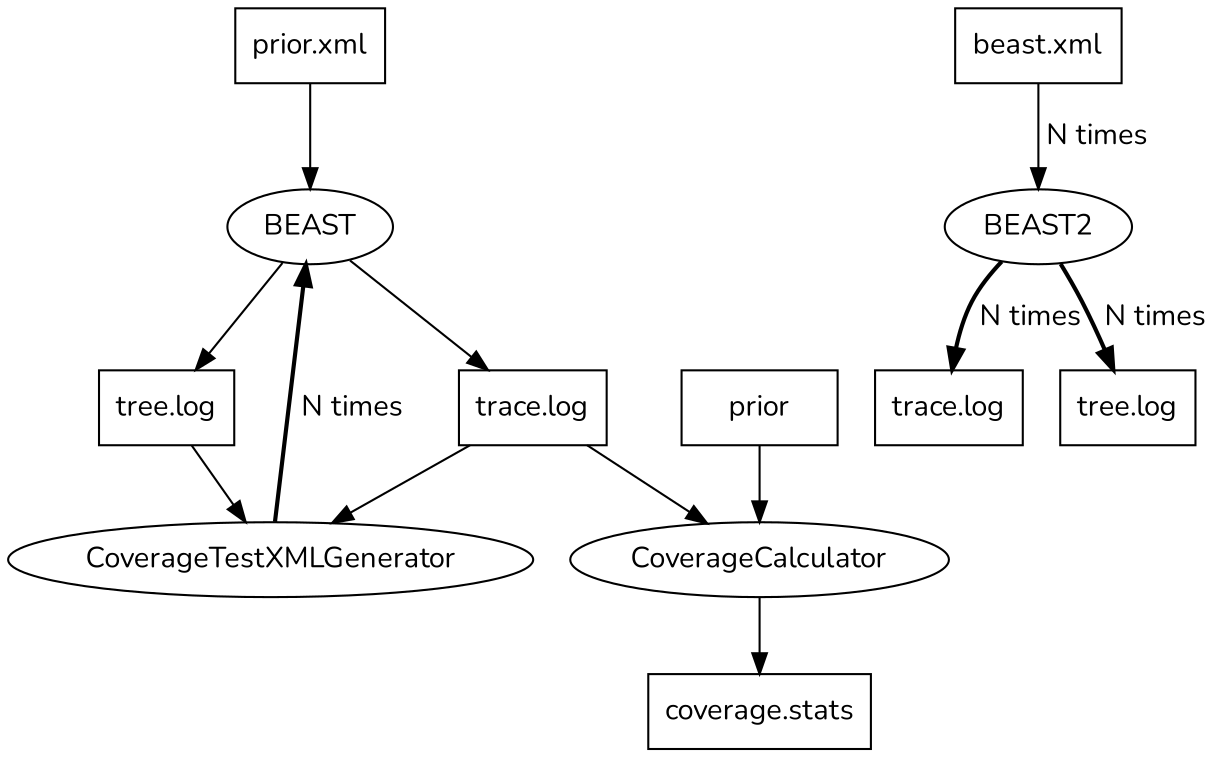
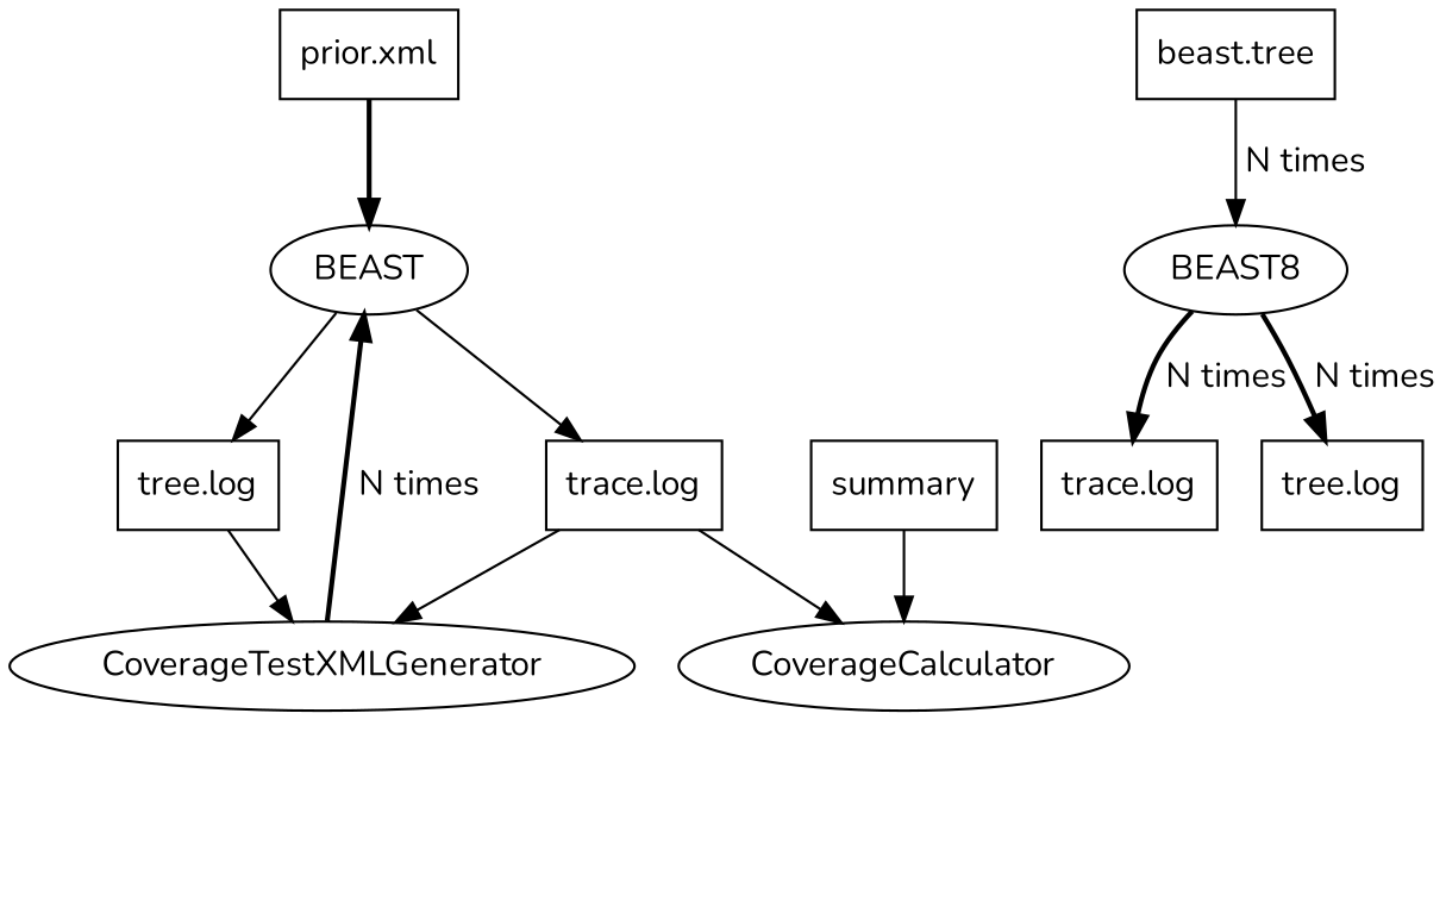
  digraph {
    fontname=Nunito
    node [fontname=Nunito shape=box]
    edge [fontname=Nunito]
    n1 [label="prior.xml"]
    BEAST [shape=""]
    n3 [label="trace.log"]
    n4 [label="tree.log"]
    CoverageTestXMLGenerator [shape=""]
    CoverageCalculator [shape=""]
-   n7 [label="coverage.stats"]
    n8 [label="trace.log"]
    n9 [label="tree.log"]
-   n10 [label="beast.xml"]
-   BEAST2 [shape=""]
-   n12 [label=prior]
-   n1 -> BEAST
+   n10 [label="beast.tree"]
+   BEAST2 [label=BEAST8 shape=""]
+   n12 [label=summary]
+   n1 -> BEAST [style=bold]
    BEAST -> n3
    BEAST -> n4
    n3 -> CoverageTestXMLGenerator
    n3 -> CoverageCalculator
    n4 -> CoverageTestXMLGenerator
    CoverageTestXMLGenerator -> BEAST [label=" N times" style=bold]
-   CoverageCalculator -> n7
    n10 -> BEAST2 [label=" N times" style=solid]
    BEAST2 -> n8 [label=" N times" style=bold]
    BEAST2 -> n9 [label=" N times" style=bold]
    n12 -> CoverageCalculator
  }
